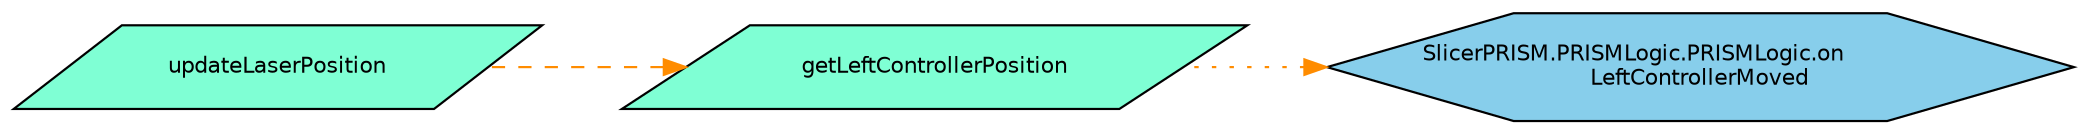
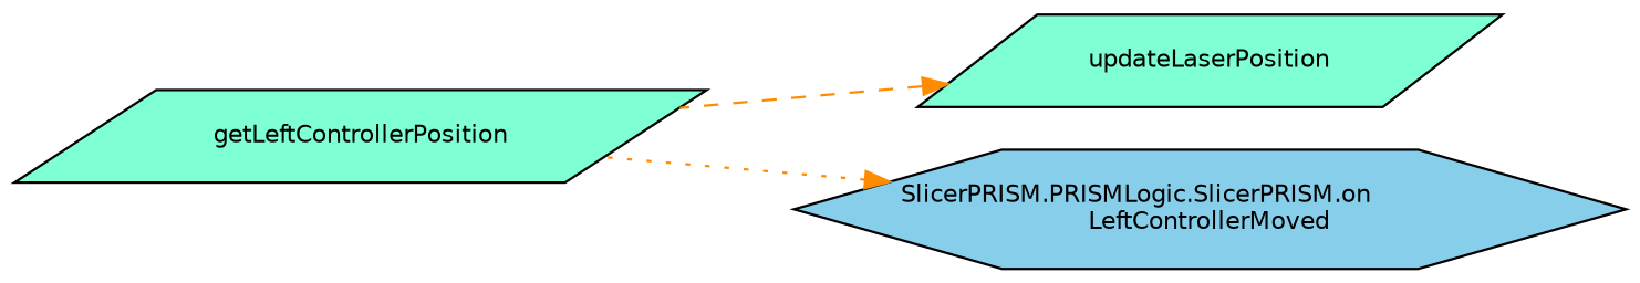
  digraph {
    rankdir=RL
    node [color=black fillcolor=aquamarine fontname=Helvetica fontsize=10 shape=parallelogram style=filled]
    edge [color=darkorange dir=back fontname=Helvetica fontsize=10 labelfontname=Helvetica labelfontsize=10]
    n1 [fontcolor=black height=0.2 label=getLeftControllerPosition width=0.4]
    n2 [height=0.2 label=updateLaserPosition width=0.4]
-   n3 [fillcolor=skyblue height=0.2 label="SlicerPRISM.PRISMLogic.PRISMLogic.on\lLeftControllerMoved" shape=hexagon width=0.4]
-   n1 -> n2 [style=dashed]
+   n3 [fillcolor=skyblue height=0.2 label="SlicerPRISM.PRISMLogic.SlicerPRISM.on\lLeftControllerMoved" shape=hexagon width=0.4]
+   n2 -> n1 [style=dashed]
    n3 -> n1 [style=dotted]
  }
